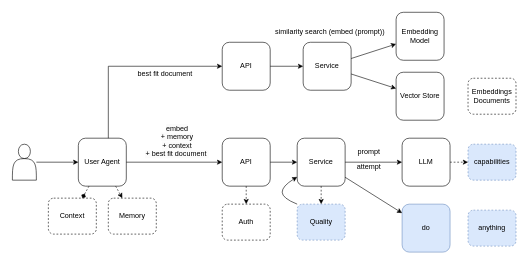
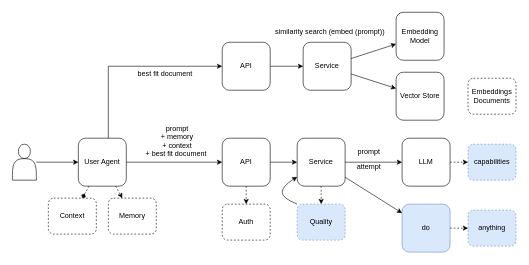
  <mxCell id="0" />
  <mxCell id="1" parent="0" />
  <mxCell id="2" value="" style="shape=actor;whiteSpace=wrap;html=1;" vertex="1" parent="1"><mxGeometry x="20" y="240" width="40" height="60" as="geometry" /></mxCell>
  <mxCell id="3" value="User Agent" style="rounded=1;whiteSpace=wrap;html=1;" vertex="1" parent="1"><mxGeometry x="130" y="230" width="80" height="80" as="geometry" /></mxCell>
  <mxCell id="4" value="API" style="rounded=1;whiteSpace=wrap;html=1;" vertex="1" parent="1"><mxGeometry x="370" y="230" width="80" height="80" as="geometry" /></mxCell>
  <mxCell id="5" value="LLM" style="rounded=1;whiteSpace=wrap;html=1;" vertex="1" parent="1"><mxGeometry x="670" y="230" width="80" height="80" as="geometry" /></mxCell>
  <mxCell id="6" value="Service" style="rounded=1;whiteSpace=wrap;html=1;" vertex="1" parent="1"><mxGeometry x="495" y="230" width="80" height="80" as="geometry" /></mxCell>
  <mxCell id="7" value="" style="endArrow=classic;html=1;rounded=0;" edge="1" parent="1" source="2" target="3"><mxGeometry width="50" height="50" relative="1" as="geometry"><mxPoint x="340" y="330" as="sourcePoint" /><mxPoint x="390" y="280" as="targetPoint" /></mxGeometry></mxCell>
  <mxCell id="8" value="" style="endArrow=classic;html=1;rounded=0;" edge="1" parent="1" source="3" target="4"><mxGeometry width="50" height="50" relative="1" as="geometry"><mxPoint x="140" y="280" as="sourcePoint" /><mxPoint x="180" y="280" as="targetPoint" /></mxGeometry></mxCell>
  <mxCell id="9" value="" style="endArrow=classic;html=1;rounded=0;" edge="1" parent="1" source="4" target="6"><mxGeometry width="50" height="50" relative="1" as="geometry"><mxPoint x="340" y="280" as="sourcePoint" /><mxPoint x="380" y="280" as="targetPoint" /></mxGeometry></mxCell>
  <mxCell id="10" value="" style="endArrow=classic;html=1;rounded=0;" edge="1" parent="1" source="6" target="5"><mxGeometry width="50" height="50" relative="1" as="geometry"><mxPoint x="460" y="280" as="sourcePoint" /><mxPoint x="505" y="280" as="targetPoint" /></mxGeometry></mxCell>
  <mxCell id="11" value="Memory" style="rounded=1;whiteSpace=wrap;html=1;dashed=1;" vertex="1" parent="1"><mxGeometry x="180" y="330" width="80" height="60" as="geometry" /></mxCell>
  <mxCell id="12" value="" style="endArrow=classic;html=1;rounded=0;entryX=0.5;entryY=0;entryDx=0;entryDy=0;strokeColor=none;" edge="1" parent="1" source="3" target="11"><mxGeometry width="50" height="50" relative="1" as="geometry"><mxPoint x="100" y="280" as="sourcePoint" /><mxPoint x="140" y="280" as="targetPoint" /></mxGeometry></mxCell>
  <mxCell id="13" value="" style="endArrow=classic;html=1;rounded=0;dashed=1;" edge="1" parent="1" source="3" target="11"><mxGeometry width="50" height="50" relative="1" as="geometry"><mxPoint x="100" y="280" as="sourcePoint" /><mxPoint x="140" y="280" as="targetPoint" /></mxGeometry></mxCell>
  <mxCell id="14" value="Auth" style="rounded=1;whiteSpace=wrap;html=1;dashed=1;" vertex="1" parent="1"><mxGeometry x="370" y="340" width="80" height="60" as="geometry" /></mxCell>
  <mxCell id="15" value="" style="endArrow=classic;html=1;rounded=0;dashed=1;" edge="1" parent="1" source="4" target="14"><mxGeometry width="50" height="50" relative="1" as="geometry"><mxPoint x="406.667" y="290" as="sourcePoint" /><mxPoint x="380" y="280" as="targetPoint" /></mxGeometry></mxCell>
  <mxCell id="16" value="Quality" style="rounded=1;whiteSpace=wrap;html=1;dashed=1;fillColor=#dae8fc;strokeColor=#6c8ebf;" vertex="1" parent="1"><mxGeometry x="495" y="340" width="80" height="60" as="geometry" /></mxCell>
  <mxCell id="17" value="" style="endArrow=classic;html=1;rounded=0;dashed=1;" edge="1" parent="1" source="6" target="16"><mxGeometry width="50" height="50" relative="1" as="geometry"><mxPoint x="500.001" y="280" as="sourcePoint" /><mxPoint x="516.43" y="290" as="targetPoint" /></mxGeometry></mxCell>
  <mxCell id="18" value="Context" style="rounded=1;whiteSpace=wrap;html=1;dashed=1;" vertex="1" parent="1"><mxGeometry x="80" y="330" width="80" height="60" as="geometry" /></mxCell>
  <mxCell id="19" value="" style="endArrow=diamond;html=1;rounded=0;dashed=1;" edge="1" parent="1" source="3" target="18"><mxGeometry width="50" height="50" relative="1" as="geometry"><mxPoint x="180" y="320" as="sourcePoint" /><mxPoint x="180" y="400" as="targetPoint" /></mxGeometry></mxCell>
  <mxCell id="20" value="API" style="rounded=1;whiteSpace=wrap;html=1;" vertex="1" parent="1"><mxGeometry x="370" y="70" width="80" height="80" as="geometry" /></mxCell>
  <mxCell id="21" value="" style="endArrow=classic;html=1;rounded=0;edgeStyle=orthogonalEdgeStyle;" edge="1" parent="1" source="3" target="20"><mxGeometry width="50" height="50" relative="1" as="geometry"><mxPoint x="220" y="280" as="sourcePoint" /><mxPoint x="380" y="280" as="targetPoint" /><Array as="points"><mxPoint x="180" y="110" /></Array></mxGeometry></mxCell>
  <mxCell id="22" value="Vector Store" style="rounded=1;whiteSpace=wrap;html=1;" vertex="1" parent="1"><mxGeometry x="660" y="120" width="80" height="80" as="geometry" /></mxCell>
  <mxCell id="23" value="Embeddings Documents" style="rounded=1;whiteSpace=wrap;html=1;dashed=1;" vertex="1" parent="1"><mxGeometry x="780" y="130" width="80" height="60" as="geometry" /></mxCell>
  <mxCell id="24" value="" style="endArrow=classic;html=1;rounded=0;exitX=1;exitY=0.5;exitDx=0;exitDy=0;entryX=0;entryY=0.5;entryDx=0;entryDy=0;" edge="1" parent="1" source="20" target="27"><mxGeometry width="50" height="50" relative="1" as="geometry"><mxPoint x="460" y="245" as="sourcePoint" /><mxPoint x="480" y="145" as="targetPoint" /></mxGeometry></mxCell>
- <mxCell id="25" value="&lt;span style=&quot;background-color: rgb(251, 251, 251);&quot;&gt;embed&lt;/span&gt;&lt;br style=&quot;background-color: rgb(251, 251, 251);&quot;&gt;&lt;span style=&quot;background-color: rgb(251, 251, 251);&quot;&gt;+ memory&lt;/span&gt;&lt;br style=&quot;background-color: rgb(251, 251, 251);&quot;&gt;&lt;span style=&quot;background-color: rgb(251, 251, 251);&quot;&gt;+ context&lt;br&gt;+ best fit document&amp;nbsp;&lt;/span&gt;" style="text;html=1;align=center;verticalAlign=middle;whiteSpace=wrap;rounded=0;" vertex="1" parent="1"><mxGeometry x="220" y="220" width="150" height="30" as="geometry" /></mxCell>
+ <mxCell id="25" value="&lt;span style=&quot;background-color: rgb(251, 251, 251);&quot;&gt;prompt&lt;/span&gt;&lt;br style=&quot;background-color: rgb(251, 251, 251);&quot;&gt;&lt;span style=&quot;background-color: rgb(251, 251, 251);&quot;&gt;+ memory&lt;/span&gt;&lt;br style=&quot;background-color: rgb(251, 251, 251);&quot;&gt;&lt;span style=&quot;background-color: rgb(251, 251, 251);&quot;&gt;+ context&lt;br&gt;+ best fit document&amp;nbsp;&lt;/span&gt;" style="text;html=1;align=center;verticalAlign=middle;whiteSpace=wrap;rounded=0;" vertex="1" parent="1"><mxGeometry x="220" y="220" width="150" height="30" as="geometry" /></mxCell>
  <mxCell id="26" value="prompt" style="text;html=1;align=center;verticalAlign=middle;whiteSpace=wrap;rounded=0;" vertex="1" parent="1"><mxGeometry x="540" y="240" width="150" height="25" as="geometry" /></mxCell>
  <mxCell id="27" value="Service" style="rounded=1;whiteSpace=wrap;html=1;" vertex="1" parent="1"><mxGeometry x="505" y="70" width="80" height="80" as="geometry" /></mxCell>
  <mxCell id="28" value="Embedding Model" style="rounded=1;whiteSpace=wrap;html=1;" vertex="1" parent="1"><mxGeometry x="660" y="20" width="80" height="80" as="geometry" /></mxCell>
  <mxCell id="29" value="" style="endArrow=classic;html=1;rounded=0;" edge="1" parent="1" source="27" target="28"><mxGeometry width="50" height="50" relative="1" as="geometry"><mxPoint x="460" y="120" as="sourcePoint" /><mxPoint x="515" y="120" as="targetPoint" /></mxGeometry></mxCell>
  <mxCell id="30" value="" style="endArrow=classic;html=1;rounded=0;" edge="1" parent="1" source="27" target="22"><mxGeometry width="50" height="50" relative="1" as="geometry"><mxPoint x="595" y="112" as="sourcePoint" /><mxPoint x="670" y="98" as="targetPoint" /></mxGeometry></mxCell>
  <mxCell id="31" value="similarity search (embed (prompt))" style="text;html=1;align=center;verticalAlign=middle;whiteSpace=wrap;rounded=0;" vertex="1" parent="1"><mxGeometry x="390" y="40" width="320" height="25" as="geometry" /></mxCell>
  <mxCell id="32" value="best fit document" style="text;html=1;align=center;verticalAlign=middle;whiteSpace=wrap;rounded=0;" vertex="1" parent="1"><mxGeometry x="200" y="110" width="150" height="25" as="geometry" /></mxCell>
  <mxCell id="33" value="do" style="rounded=1;whiteSpace=wrap;html=1;fillColor=#dae8fc;strokeColor=#6c8ebf;" vertex="1" parent="1"><mxGeometry x="670" y="340" width="80" height="80" as="geometry" /></mxCell>
  <mxCell id="34" value="attempt" style="text;html=1;align=center;verticalAlign=middle;whiteSpace=wrap;rounded=0;" vertex="1" parent="1"><mxGeometry x="540" y="265" width="150" height="25" as="geometry" /></mxCell>
  <mxCell id="35" value="capabilities" style="rounded=1;whiteSpace=wrap;html=1;dashed=1;fillColor=#dae8fc;strokeColor=#6c8ebf;" vertex="1" parent="1"><mxGeometry x="780" y="240" width="80" height="60" as="geometry" /></mxCell>
  <mxCell id="36" value="" style="endArrow=classic;html=1;rounded=0;dashed=1;" edge="1" parent="1"><mxGeometry width="50" height="50" relative="1" as="geometry"><mxPoint x="750" y="270" as="sourcePoint" /><mxPoint x="780" y="270" as="targetPoint" /></mxGeometry></mxCell>
  <mxCell id="37" value="&lt;font&gt;anything&lt;/font&gt;" style="rounded=1;whiteSpace=wrap;html=1;dashed=1;fillColor=#dae8fc;strokeColor=#6c8ebf;" vertex="1" parent="1"><mxGeometry x="780" y="350" width="80" height="60" as="geometry" /></mxCell>
+ <mxCell id="38" value="" style="endArrow=classic;html=1;rounded=0;dashed=1;" edge="1" parent="1" source="33" target="37"><mxGeometry width="50" height="50" relative="1" as="geometry"><mxPoint x="765" y="370" as="sourcePoint" /><mxPoint x="795" y="370" as="targetPoint" /></mxGeometry></mxCell>
  <mxCell id="39" value="" style="endArrow=classic;html=1;rounded=0;" edge="1" parent="1" source="6" target="33"><mxGeometry width="50" height="50" relative="1" as="geometry"><mxPoint x="585" y="280" as="sourcePoint" /><mxPoint x="680" y="280" as="targetPoint" /></mxGeometry></mxCell>
  <mxCell id="40" value="" style="curved=1;endArrow=classic;html=1;rounded=0;" edge="1" parent="1" target="6"><mxGeometry width="50" height="50" relative="1" as="geometry"><mxPoint x="495" y="340" as="sourcePoint" /><mxPoint x="600" y="420" as="targetPoint" /><Array as="points"><mxPoint x="470" y="330" /><mxPoint x="470" y="310" /></Array></mxGeometry></mxCell>
